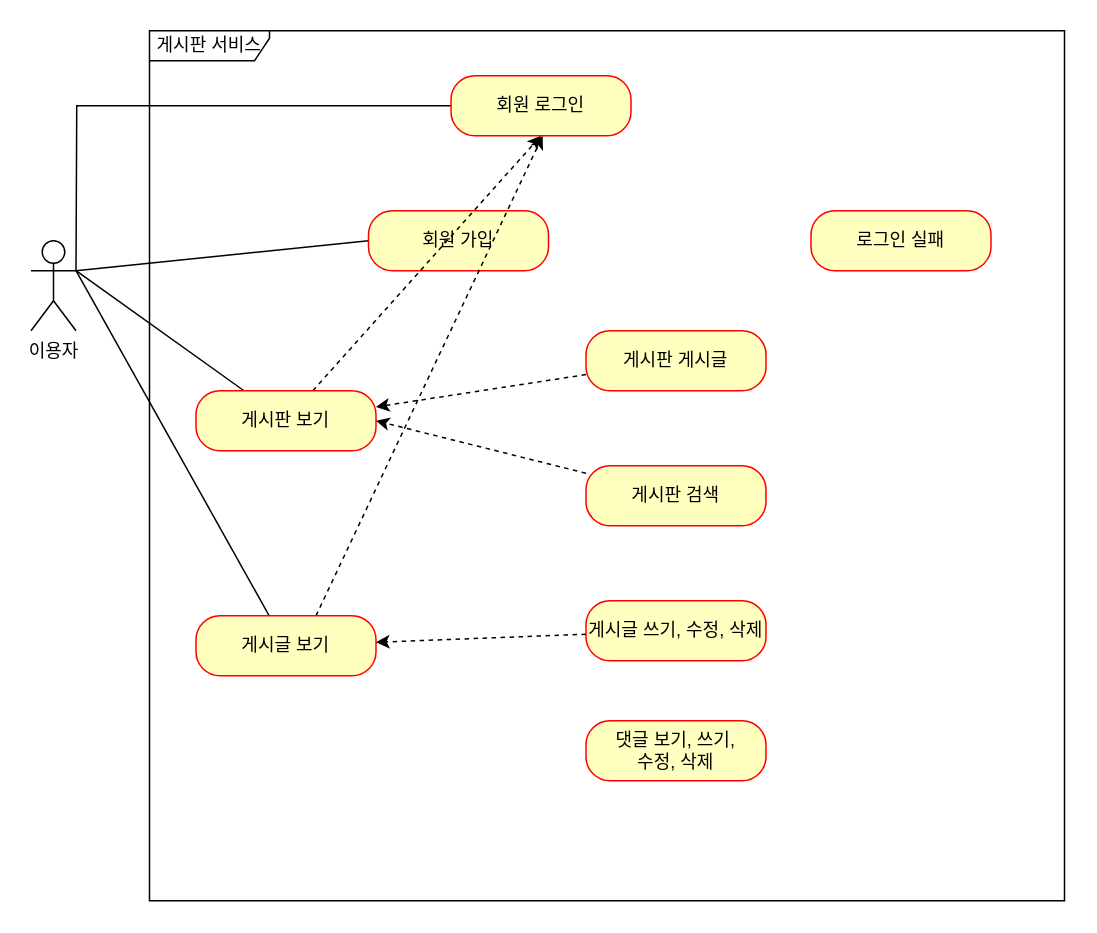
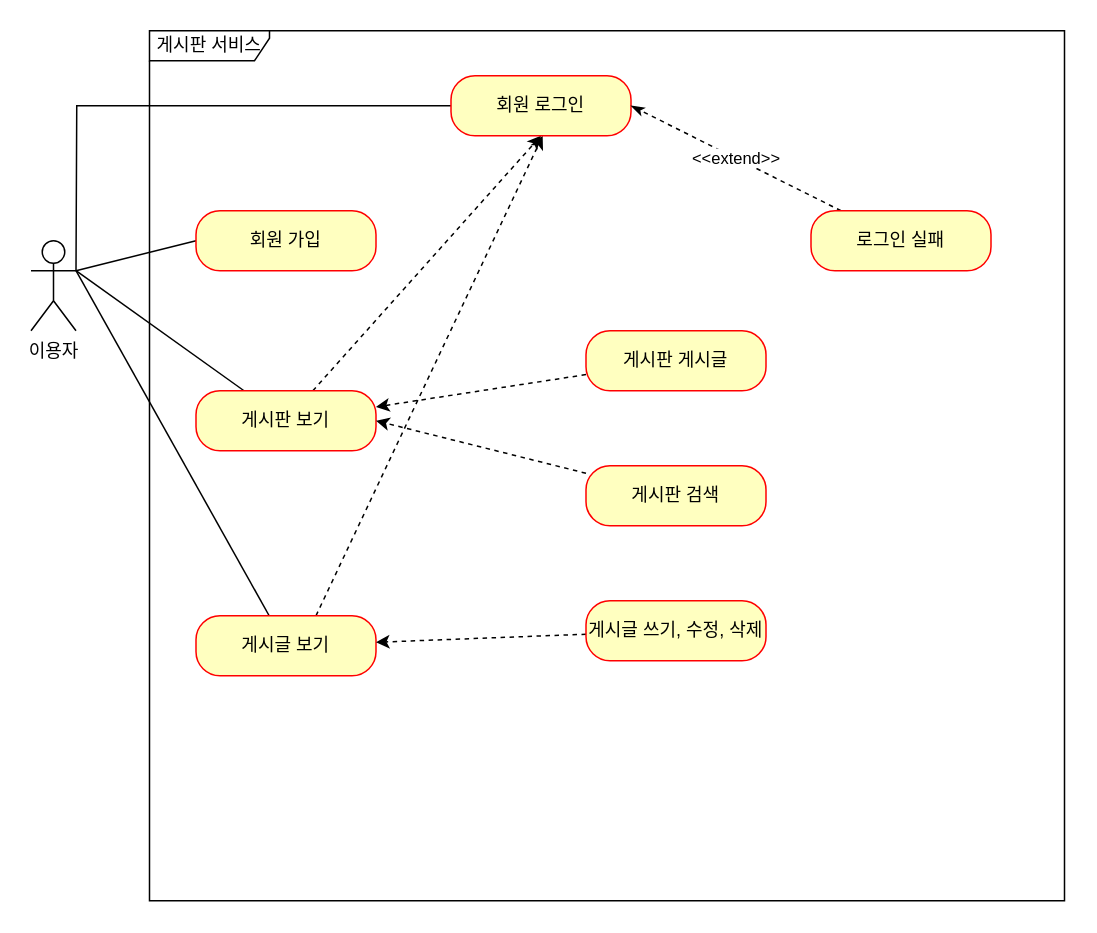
  <mxCell id="0" />
  <mxCell id="1" parent="0" />
  <mxCell id="2" value="이용자" style="shape=umlActor;verticalLabelPosition=bottom;verticalAlign=top;html=1;" vertex="1" parent="1"><mxGeometry x="20" y="160" width="30" height="60" as="geometry" /></mxCell>
  <mxCell id="3" value="게시판 서비스" style="shape=umlFrame;whiteSpace=wrap;html=1;pointerEvents=0;width=80;height=20;" vertex="1" parent="1"><mxGeometry x="99" y="20" width="610" height="580" as="geometry" /></mxCell>
  <mxCell id="4" style="rounded=0;orthogonalLoop=1;jettySize=auto;html=1;exitX=0;exitY=0.5;exitDx=0;exitDy=0;entryX=1;entryY=0.333;entryDx=0;entryDy=0;entryPerimeter=0;endArrow=none;endFill=0;" edge="1" parent="1" source="5" target="2"><mxGeometry relative="1" as="geometry" /></mxCell>
- <mxCell id="5" value="회원 가입" style="rounded=1;whiteSpace=wrap;html=1;arcSize=40;fontColor=#000000;fillColor=#ffffc0;strokeColor=#ff0000;" vertex="1" parent="1"><mxGeometry x="245" y="140" width="120" height="40" as="geometry" /></mxCell>
+ <mxCell id="5" value="회원 가입" style="rounded=1;whiteSpace=wrap;html=1;arcSize=40;fontColor=#000000;fillColor=#ffffc0;strokeColor=#ff0000;" vertex="1" parent="1"><mxGeometry x="130" y="140" width="120" height="40" as="geometry" /></mxCell>
  <mxCell id="6" style="rounded=0;orthogonalLoop=1;jettySize=auto;html=1;entryX=1;entryY=0.333;entryDx=0;entryDy=0;entryPerimeter=0;endArrow=none;endFill=0;" edge="1" parent="1" source="8" target="2"><mxGeometry relative="1" as="geometry" /></mxCell>
  <mxCell id="7" value="" style="rounded=0;orthogonalLoop=1;jettySize=auto;html=1;entryX=0.5;entryY=1;entryDx=0;entryDy=0;dashed=1;" edge="1" parent="1" source="8" target="13"><mxGeometry relative="1" as="geometry" /></mxCell>
  <mxCell id="8" value="게시판 보기" style="rounded=1;whiteSpace=wrap;html=1;arcSize=40;fontColor=#000000;fillColor=#ffffc0;strokeColor=#ff0000;" vertex="1" parent="1"><mxGeometry x="130" y="260" width="120" height="40" as="geometry" /></mxCell>
  <mxCell id="9" style="rounded=0;orthogonalLoop=1;jettySize=auto;html=1;entryX=1;entryY=0.333;entryDx=0;entryDy=0;entryPerimeter=0;endArrow=none;endFill=0;" edge="1" parent="1" source="11" target="2"><mxGeometry relative="1" as="geometry" /></mxCell>
  <mxCell id="10" value="" style="rounded=0;orthogonalLoop=1;jettySize=auto;html=1;dashed=1;" edge="1" parent="1"><mxGeometry relative="1" as="geometry"><mxPoint x="210.004" y="410" as="sourcePoint" /><mxPoint x="361.116" y="90" as="targetPoint" /></mxGeometry></mxCell>
  <mxCell id="11" value="게시글 보기" style="rounded=1;whiteSpace=wrap;html=1;arcSize=40;fontColor=#000000;fillColor=#ffffc0;strokeColor=#ff0000;" vertex="1" parent="1"><mxGeometry x="130" y="410" width="120" height="40" as="geometry" /></mxCell>
  <mxCell id="12" style="edgeStyle=orthogonalEdgeStyle;rounded=0;orthogonalLoop=1;jettySize=auto;html=1;endArrow=none;endFill=0;" edge="1" parent="1" source="13"><mxGeometry relative="1" as="geometry"><mxPoint x="50" y="180" as="targetPoint" /></mxGeometry></mxCell>
  <mxCell id="13" value="회원 로그인" style="rounded=1;whiteSpace=wrap;html=1;arcSize=40;fontColor=#000000;fillColor=#ffffc0;strokeColor=#ff0000;" vertex="1" parent="1"><mxGeometry x="300" y="50" width="120" height="40" as="geometry" /></mxCell>
+ <mxCell id="14" value="&amp;lt;&amp;lt;extend&amp;gt;&amp;gt;" style="rounded=0;orthogonalLoop=1;jettySize=auto;html=1;entryX=1;entryY=0.5;entryDx=0;entryDy=0;endArrow=classicThin;endFill=1;dashed=1;" edge="1" parent="1" source="15" target="13"><mxGeometry relative="1" as="geometry" /></mxCell>
  <mxCell id="15" value="로그인 실패" style="rounded=1;whiteSpace=wrap;html=1;arcSize=40;fontColor=#000000;fillColor=#ffffc0;strokeColor=#ff0000;" vertex="1" parent="1"><mxGeometry x="540" y="140" width="120" height="40" as="geometry" /></mxCell>
  <mxCell id="16" style="rounded=0;orthogonalLoop=1;jettySize=auto;html=1;dashed=1;" edge="1" parent="1" source="17" target="8"><mxGeometry relative="1" as="geometry" /></mxCell>
  <mxCell id="17" value="게시판 게시글" style="rounded=1;whiteSpace=wrap;html=1;arcSize=40;fontColor=#000000;fillColor=#ffffc0;strokeColor=#ff0000;" vertex="1" parent="1"><mxGeometry x="390" y="220" width="120" height="40" as="geometry" /></mxCell>
  <mxCell id="18" value="" style="rounded=0;orthogonalLoop=1;jettySize=auto;html=1;entryX=1;entryY=0.5;entryDx=0;entryDy=0;dashed=1;" edge="1" parent="1" source="19" target="8"><mxGeometry relative="1" as="geometry" /></mxCell>
  <mxCell id="19" value="게시판 검색" style="rounded=1;whiteSpace=wrap;html=1;arcSize=40;fontColor=#000000;fillColor=#ffffc0;strokeColor=#ff0000;" vertex="1" parent="1"><mxGeometry x="390" y="310" width="120" height="40" as="geometry" /></mxCell>
  <mxCell id="20" style="rounded=0;orthogonalLoop=1;jettySize=auto;html=1;dashed=1;" edge="1" parent="1" source="21" target="11"><mxGeometry relative="1" as="geometry" /></mxCell>
  <mxCell id="21" value="게시글 쓰기, 수정, 삭제" style="rounded=1;whiteSpace=wrap;html=1;arcSize=40;fontColor=#000000;fillColor=#ffffc0;strokeColor=#ff0000;" vertex="1" parent="1"><mxGeometry x="390" y="400" width="120" height="40" as="geometry" /></mxCell>
- <mxCell id="22" value="댓글 보기, 쓰기, &lt;br&gt;수정, 삭제" style="rounded=1;whiteSpace=wrap;html=1;arcSize=40;fontColor=#000000;fillColor=#ffffc0;strokeColor=#ff0000;" vertex="1" parent="1"><mxGeometry x="390" y="480" width="120" height="40" as="geometry" /></mxCell>
